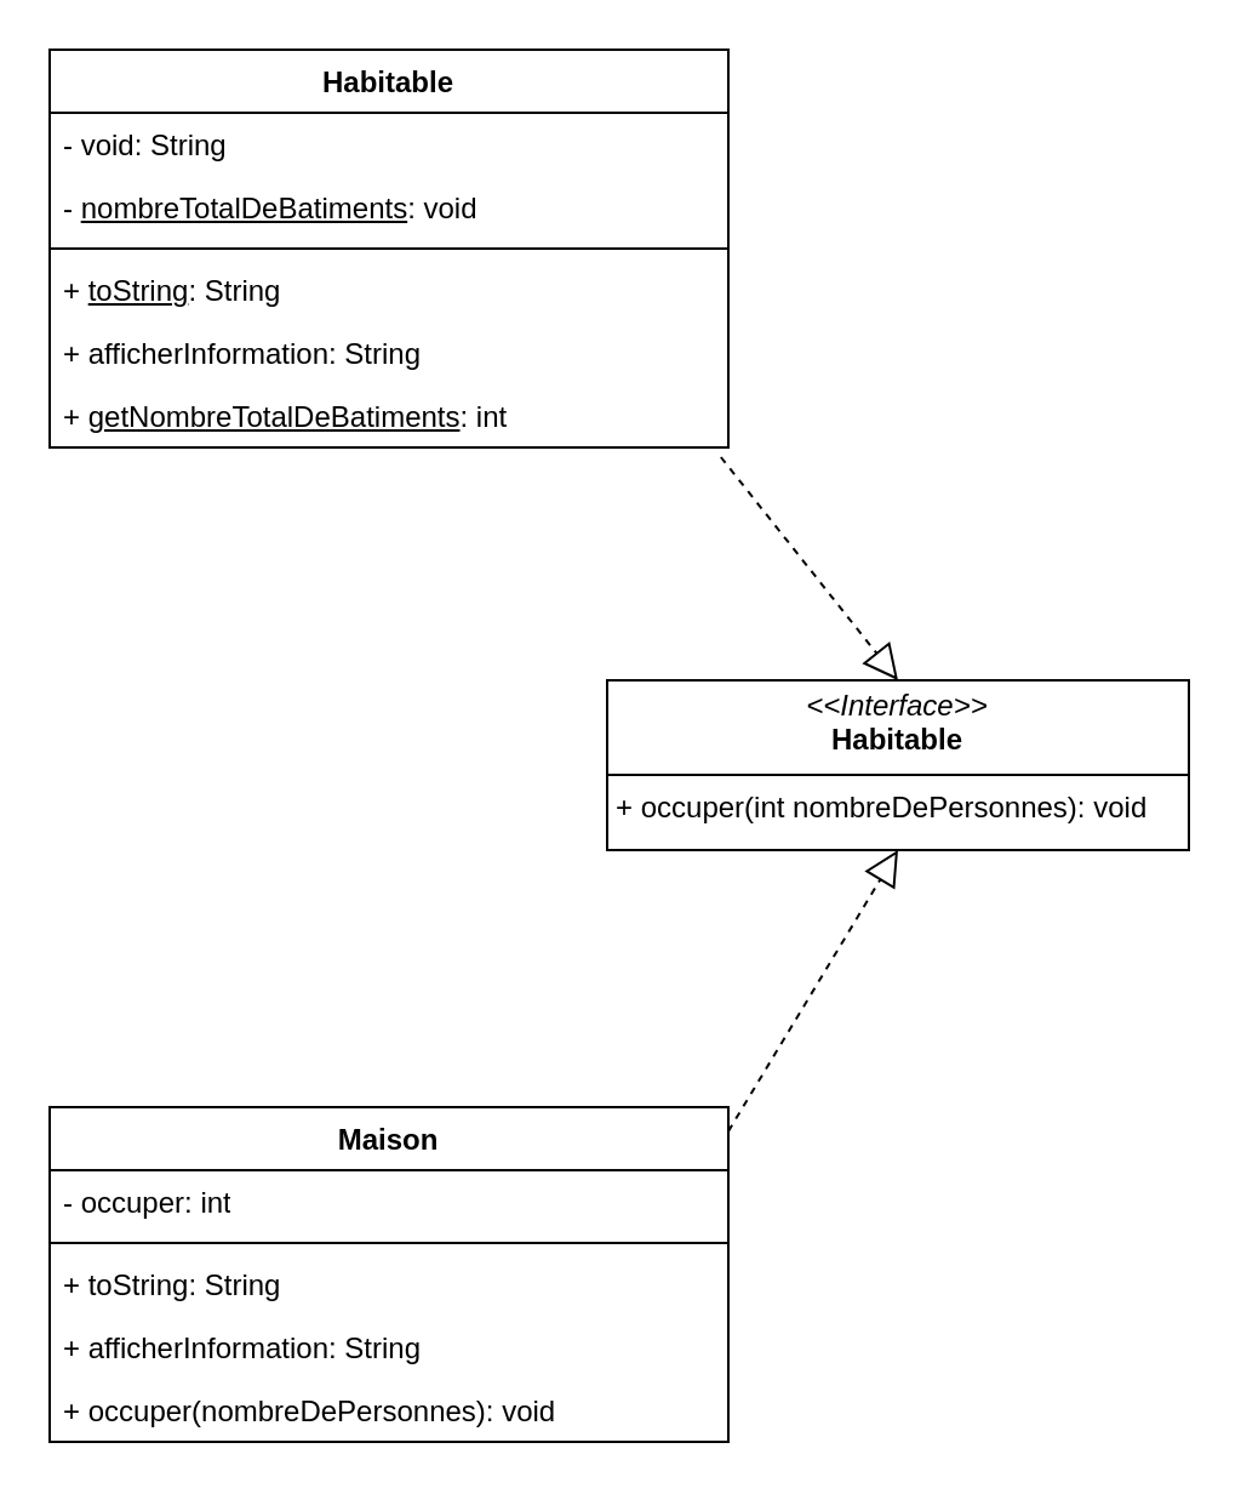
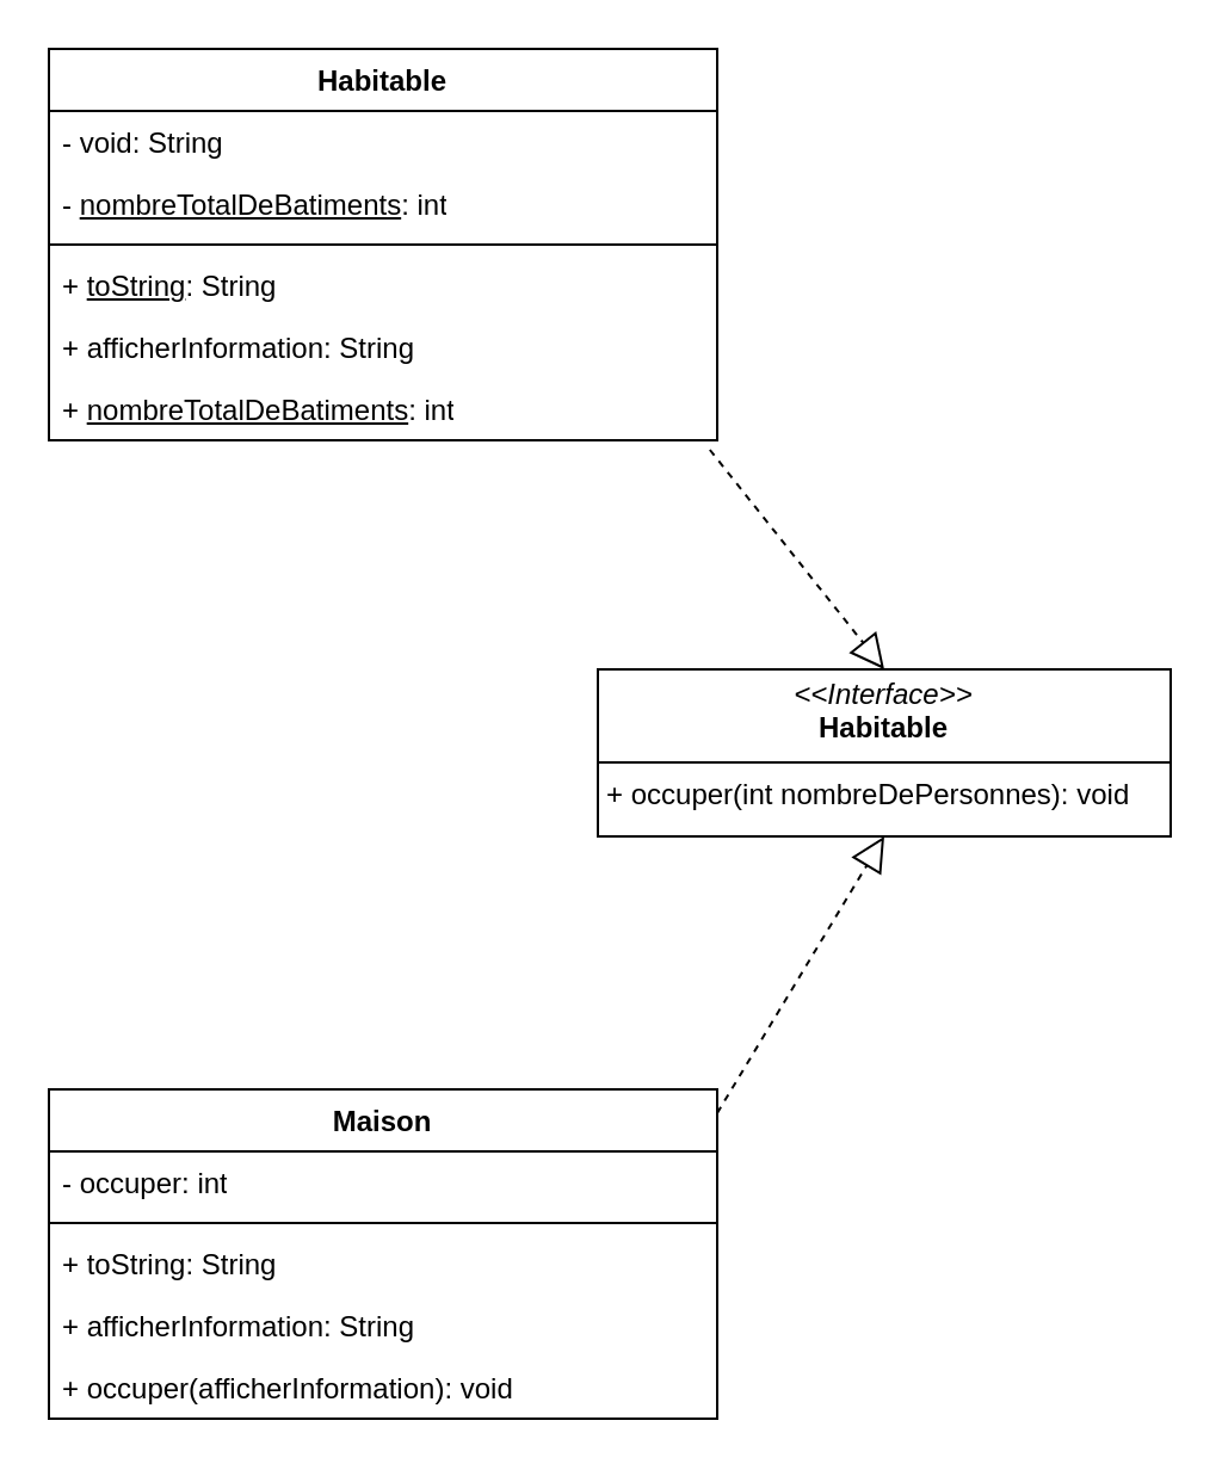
  <mxCell id="0" />
  <mxCell id="1" parent="0" />
  <mxCell id="2" value="Habitable" style="swimlane;fontStyle=1;align=center;verticalAlign=top;childLayout=stackLayout;horizontal=1;startSize=26;horizontalStack=0;resizeParent=1;resizeParentMax=0;resizeLast=0;collapsible=1;marginBottom=0;whiteSpace=wrap;html=1;" vertex="1" parent="1"><mxGeometry x="20" y="20" width="280" height="164" as="geometry" /></mxCell>
  <mxCell id="3" value="- void: String" style="text;strokeColor=none;fillColor=none;align=left;verticalAlign=top;spacingLeft=4;spacingRight=4;overflow=hidden;rotatable=0;points=[[0,0.5],[1,0.5]];portConstraint=eastwest;whiteSpace=wrap;html=1;" vertex="1" parent="2"><mxGeometry y="26" width="280" height="26" as="geometry" /></mxCell>
- <mxCell id="4" value="- &lt;u&gt;nombreTotalDeBatiments&lt;/u&gt;: void" style="text;strokeColor=none;fillColor=none;align=left;verticalAlign=top;spacingLeft=4;spacingRight=4;overflow=hidden;rotatable=0;points=[[0,0.5],[1,0.5]];portConstraint=eastwest;whiteSpace=wrap;html=1;" vertex="1" parent="2"><mxGeometry y="52" width="280" height="26" as="geometry" /></mxCell>
+ <mxCell id="4" value="- &lt;u&gt;nombreTotalDeBatiments&lt;/u&gt;: int" style="text;strokeColor=none;fillColor=none;align=left;verticalAlign=top;spacingLeft=4;spacingRight=4;overflow=hidden;rotatable=0;points=[[0,0.5],[1,0.5]];portConstraint=eastwest;whiteSpace=wrap;html=1;" vertex="1" parent="2"><mxGeometry y="52" width="280" height="26" as="geometry" /></mxCell>
  <mxCell id="5" value="" style="line;strokeWidth=1;fillColor=none;align=left;verticalAlign=middle;spacingTop=-1;spacingLeft=3;spacingRight=3;rotatable=0;labelPosition=right;points=[];portConstraint=eastwest;strokeColor=inherit;" vertex="1" parent="2"><mxGeometry y="78" width="280" height="8" as="geometry" /></mxCell>
  <mxCell id="6" value="+ &lt;u&gt;toString&lt;/u&gt;: String" style="text;strokeColor=none;fillColor=none;align=left;verticalAlign=top;spacingLeft=4;spacingRight=4;overflow=hidden;rotatable=0;points=[[0,0.5],[1,0.5]];portConstraint=eastwest;whiteSpace=wrap;html=1;" vertex="1" parent="2"><mxGeometry y="86" width="280" height="26" as="geometry" /></mxCell>
  <mxCell id="7" value="+ afficherInformation: String" style="text;strokeColor=none;fillColor=none;align=left;verticalAlign=top;spacingLeft=4;spacingRight=4;overflow=hidden;rotatable=0;points=[[0,0.5],[1,0.5]];portConstraint=eastwest;whiteSpace=wrap;html=1;" vertex="1" parent="2"><mxGeometry y="112" width="280" height="26" as="geometry" /></mxCell>
- <mxCell id="8" value="+ &lt;u&gt;getNombreTotalDeBatiments&lt;/u&gt;: int" style="text;strokeColor=none;fillColor=none;align=left;verticalAlign=top;spacingLeft=4;spacingRight=4;overflow=hidden;rotatable=0;points=[[0,0.5],[1,0.5]];portConstraint=eastwest;whiteSpace=wrap;html=1;" vertex="1" parent="2"><mxGeometry y="138" width="280" height="26" as="geometry" /></mxCell>
+ <mxCell id="8" value="+ &lt;u&gt;nombreTotalDeBatiments&lt;/u&gt;: int" style="text;strokeColor=none;fillColor=none;align=left;verticalAlign=top;spacingLeft=4;spacingRight=4;overflow=hidden;rotatable=0;points=[[0,0.5],[1,0.5]];portConstraint=eastwest;whiteSpace=wrap;html=1;" vertex="1" parent="2"><mxGeometry y="138" width="280" height="26" as="geometry" /></mxCell>
  <mxCell id="9" value="&lt;p style=&quot;margin:0px;margin-top:4px;text-align:center;&quot;&gt;&lt;i&gt;&amp;lt;&amp;lt;Interface&amp;gt;&amp;gt;&lt;/i&gt;&lt;br&gt;&lt;b&gt;Habitable&lt;/b&gt;&lt;/p&gt;&lt;hr size=&quot;1&quot; style=&quot;border-style:solid;&quot;&gt;&lt;p style=&quot;margin:0px;margin-left:4px;&quot;&gt;&lt;/p&gt;&lt;p style=&quot;margin:0px;margin-left:4px;&quot;&gt;+ occuper(int nombreDePersonnes): void&lt;br&gt;&lt;br&gt;&lt;/p&gt;" style="verticalAlign=top;align=left;overflow=fill;html=1;whiteSpace=wrap;" vertex="1" parent="1"><mxGeometry x="250" y="280" width="240" height="70" as="geometry" /></mxCell>
  <mxCell id="10" value="Maison" style="swimlane;fontStyle=1;align=center;verticalAlign=top;childLayout=stackLayout;horizontal=1;startSize=26;horizontalStack=0;resizeParent=1;resizeParentMax=0;resizeLast=0;collapsible=1;marginBottom=0;whiteSpace=wrap;html=1;" vertex="1" parent="1"><mxGeometry x="20" y="456" width="280" height="138" as="geometry" /></mxCell>
  <mxCell id="11" value="- occuper: int" style="text;strokeColor=none;fillColor=none;align=left;verticalAlign=top;spacingLeft=4;spacingRight=4;overflow=hidden;rotatable=0;points=[[0,0.5],[1,0.5]];portConstraint=eastwest;whiteSpace=wrap;html=1;" vertex="1" parent="10"><mxGeometry y="26" width="280" height="26" as="geometry" /></mxCell>
  <mxCell id="12" value="" style="line;strokeWidth=1;fillColor=none;align=left;verticalAlign=middle;spacingTop=-1;spacingLeft=3;spacingRight=3;rotatable=0;labelPosition=right;points=[];portConstraint=eastwest;strokeColor=inherit;" vertex="1" parent="10"><mxGeometry y="52" width="280" height="8" as="geometry" /></mxCell>
  <mxCell id="13" value="+&amp;nbsp;toString: String" style="text;strokeColor=none;fillColor=none;align=left;verticalAlign=top;spacingLeft=4;spacingRight=4;overflow=hidden;rotatable=0;points=[[0,0.5],[1,0.5]];portConstraint=eastwest;whiteSpace=wrap;html=1;" vertex="1" parent="10"><mxGeometry y="60" width="280" height="26" as="geometry" /></mxCell>
  <mxCell id="14" value="+ afficherInformation: String" style="text;strokeColor=none;fillColor=none;align=left;verticalAlign=top;spacingLeft=4;spacingRight=4;overflow=hidden;rotatable=0;points=[[0,0.5],[1,0.5]];portConstraint=eastwest;whiteSpace=wrap;html=1;" vertex="1" parent="10"><mxGeometry y="86" width="280" height="26" as="geometry" /></mxCell>
- <mxCell id="15" value="+ occuper(nombreDePersonnes): void" style="text;strokeColor=none;fillColor=none;align=left;verticalAlign=top;spacingLeft=4;spacingRight=4;overflow=hidden;rotatable=0;points=[[0,0.5],[1,0.5]];portConstraint=eastwest;whiteSpace=wrap;html=1;" vertex="1" parent="10"><mxGeometry y="112" width="280" height="26" as="geometry" /></mxCell>
+ <mxCell id="15" value="+ occuper(afficherInformation): void" style="text;strokeColor=none;fillColor=none;align=left;verticalAlign=top;spacingLeft=4;spacingRight=4;overflow=hidden;rotatable=0;points=[[0,0.5],[1,0.5]];portConstraint=eastwest;whiteSpace=wrap;html=1;" vertex="1" parent="10"><mxGeometry y="112" width="280" height="26" as="geometry" /></mxCell>
  <mxCell id="16" value="" style="endArrow=block;dashed=1;endFill=0;endSize=12;html=1;rounded=0;entryX=0.5;entryY=1;entryDx=0;entryDy=0;exitX=1;exitY=0.072;exitDx=0;exitDy=0;exitPerimeter=0;" edge="1" parent="1" source="10" target="9"><mxGeometry width="160" relative="1" as="geometry"><mxPoint x="300" y="450" as="sourcePoint" /><mxPoint x="350" y="390" as="targetPoint" /></mxGeometry></mxCell>
  <mxCell id="17" value="" style="endArrow=block;dashed=1;endFill=0;endSize=12;html=1;rounded=0;entryX=0.5;entryY=0;entryDx=0;entryDy=0;exitX=0.989;exitY=1.154;exitDx=0;exitDy=0;exitPerimeter=0;" edge="1" parent="1" source="8" target="9"><mxGeometry width="160" relative="1" as="geometry"><mxPoint x="270" y="310" as="sourcePoint" /><mxPoint x="310" y="280" as="targetPoint" /></mxGeometry></mxCell>
